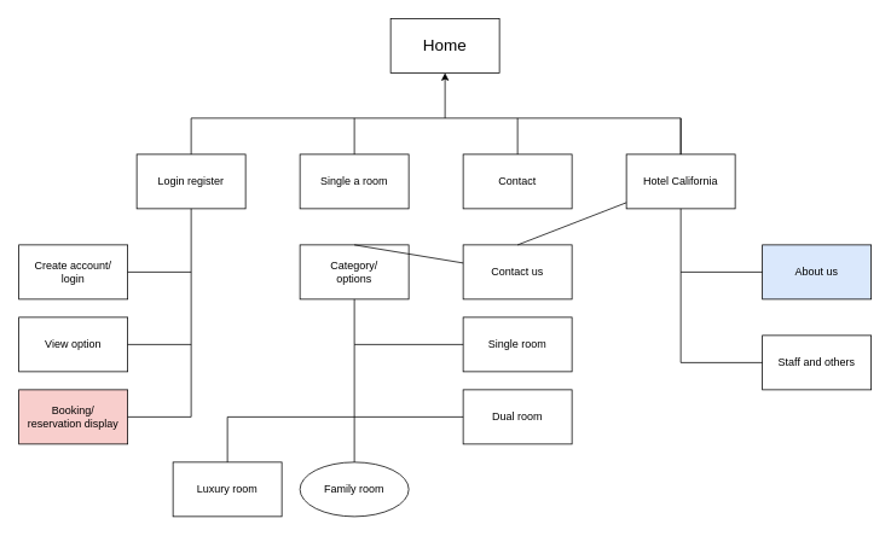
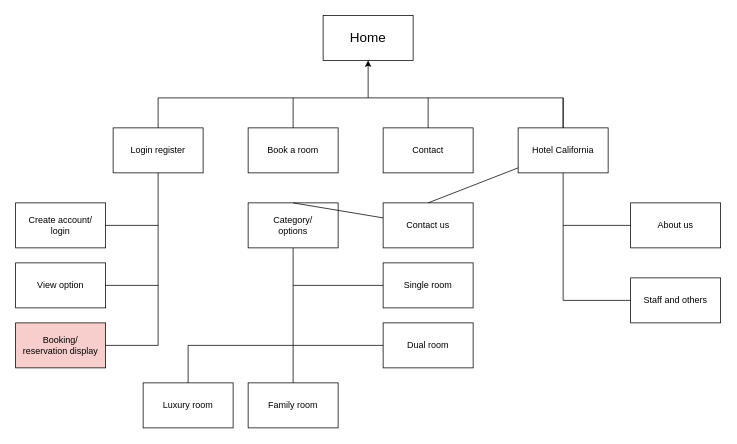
  <mxCell id="0" />
  <mxCell id="1" parent="0" />
  <mxCell id="2" value="&lt;font style=&quot;font-size: 18px&quot;&gt;Home&lt;/font&gt;" style="rounded=0;whiteSpace=wrap;html=1;" vertex="1" parent="1"><mxGeometry x="430" y="20" width="120" height="60" as="geometry" /></mxCell>
  <mxCell id="3" value="Hotel California" style="rounded=0;whiteSpace=wrap;html=1;" vertex="1" parent="1"><mxGeometry x="690" y="170" width="120" height="60" as="geometry" /></mxCell>
  <mxCell id="4" value="Contact" style="rounded=0;whiteSpace=wrap;html=1;" vertex="1" parent="1"><mxGeometry x="510" y="170" width="120" height="60" as="geometry" /></mxCell>
  <mxCell id="5" value="Login register" style="rounded=0;whiteSpace=wrap;html=1;" vertex="1" parent="1"><mxGeometry x="150" y="170" width="120" height="60" as="geometry" /></mxCell>
- <mxCell id="6" value="Single a room" style="rounded=0;whiteSpace=wrap;html=1;" vertex="1" parent="1"><mxGeometry x="330" y="170" width="120" height="60" as="geometry" /></mxCell>
+ <mxCell id="6" value="Book a room" style="rounded=0;whiteSpace=wrap;html=1;" vertex="1" parent="1"><mxGeometry x="330" y="170" width="120" height="60" as="geometry" /></mxCell>
  <mxCell id="7" value="" style="endArrow=none;html=1;entryX=0.5;entryY=0;entryDx=0;entryDy=0;" edge="1" parent="1" target="3"><mxGeometry width="50" height="50" relative="1" as="geometry"><mxPoint x="750" y="130" as="sourcePoint" /><mxPoint x="700" y="310" as="targetPoint" /></mxGeometry></mxCell>
  <mxCell id="8" value="" style="endArrow=none;html=1;entryX=0.5;entryY=0;entryDx=0;entryDy=0;" edge="1" parent="1"><mxGeometry width="50" height="50" relative="1" as="geometry"><mxPoint x="750" y="130" as="sourcePoint" /><mxPoint x="750" y="170" as="targetPoint" /></mxGeometry></mxCell>
  <mxCell id="9" value="" style="endArrow=none;html=1;exitX=0.5;exitY=0;exitDx=0;exitDy=0;" edge="1" parent="1" source="4"><mxGeometry width="50" height="50" relative="1" as="geometry"><mxPoint x="760" y="140" as="sourcePoint" /><mxPoint x="570" y="130" as="targetPoint" /></mxGeometry></mxCell>
  <mxCell id="10" value="" style="endArrow=none;html=1;entryX=0.5;entryY=0;entryDx=0;entryDy=0;" edge="1" parent="1" target="6"><mxGeometry width="50" height="50" relative="1" as="geometry"><mxPoint x="390" y="130" as="sourcePoint" /><mxPoint x="770" y="190" as="targetPoint" /></mxGeometry></mxCell>
  <mxCell id="11" value="" style="endArrow=none;html=1;entryX=0.5;entryY=0;entryDx=0;entryDy=0;" edge="1" parent="1" target="5"><mxGeometry width="50" height="50" relative="1" as="geometry"><mxPoint x="210" y="130" as="sourcePoint" /><mxPoint x="780" y="200" as="targetPoint" /></mxGeometry></mxCell>
  <mxCell id="12" value="" style="endArrow=none;html=1;" edge="1" parent="1"><mxGeometry width="50" height="50" relative="1" as="geometry"><mxPoint x="210" y="130" as="sourcePoint" /><mxPoint x="750" y="130" as="targetPoint" /></mxGeometry></mxCell>
  <mxCell id="13" value="" style="endArrow=classic;html=1;entryX=0.5;entryY=1;entryDx=0;entryDy=0;" edge="1" parent="1" target="2"><mxGeometry width="50" height="50" relative="1" as="geometry"><mxPoint x="490" y="130" as="sourcePoint" /><mxPoint x="650" y="220" as="targetPoint" /></mxGeometry></mxCell>
- <mxCell id="14" value="About us" style="rounded=0;whiteSpace=wrap;html=1;fillColor=#dae8fc;" vertex="1" parent="1"><mxGeometry x="840" y="270" width="120" height="60" as="geometry" /></mxCell>
+ <mxCell id="14" value="About us" style="rounded=0;whiteSpace=wrap;html=1;" vertex="1" parent="1"><mxGeometry x="840" y="270" width="120" height="60" as="geometry" /></mxCell>
  <mxCell id="15" value="Staff and others" style="rounded=0;whiteSpace=wrap;html=1;" vertex="1" parent="1"><mxGeometry x="840" y="370" width="120" height="60" as="geometry" /></mxCell>
  <mxCell id="16" value="" style="endArrow=none;html=1;entryX=0.5;entryY=1;entryDx=0;entryDy=0;" edge="1" parent="1" target="3"><mxGeometry width="50" height="50" relative="1" as="geometry"><mxPoint x="750" y="400" as="sourcePoint" /><mxPoint x="750" y="280" as="targetPoint" /></mxGeometry></mxCell>
  <mxCell id="17" value="" style="endArrow=none;html=1;exitX=0;exitY=0.5;exitDx=0;exitDy=0;" edge="1" parent="1" source="15"><mxGeometry width="50" height="50" relative="1" as="geometry"><mxPoint x="700" y="330" as="sourcePoint" /><mxPoint x="750" y="400" as="targetPoint" /></mxGeometry></mxCell>
  <mxCell id="18" value="" style="endArrow=none;html=1;entryX=0;entryY=0.5;entryDx=0;entryDy=0;" edge="1" parent="1" target="14"><mxGeometry width="50" height="50" relative="1" as="geometry"><mxPoint x="750" y="300" as="sourcePoint" /><mxPoint x="750" y="280" as="targetPoint" /></mxGeometry></mxCell>
  <mxCell id="19" value="Contact us" style="rounded=0;whiteSpace=wrap;html=1;" vertex="1" parent="1"><mxGeometry x="510" y="270" width="120" height="60" as="geometry" /></mxCell>
  <mxCell id="20" value="" style="endArrow=none;html=1;exitX=0.5;exitY=0;exitDx=0;exitDy=0;" edge="1" parent="1" source="19" target="3"><mxGeometry width="50" height="50" relative="1" as="geometry"><mxPoint x="700" y="330" as="sourcePoint" /><mxPoint x="750" y="280" as="targetPoint" /></mxGeometry></mxCell>
  <mxCell id="21" value="&lt;div&gt;Create account/&lt;/div&gt;&lt;div&gt;login&lt;br&gt;&lt;/div&gt;" style="rounded=0;whiteSpace=wrap;html=1;" vertex="1" parent="1"><mxGeometry x="20" y="270" width="120" height="60" as="geometry" /></mxCell>
  <mxCell id="22" value="&lt;div&gt;Booking/&lt;/div&gt;&lt;div&gt;reservation display&lt;br&gt;&lt;/div&gt;" style="rounded=0;whiteSpace=wrap;html=1;fillColor=#f8cecc;" vertex="1" parent="1"><mxGeometry x="20" y="430" width="120" height="60" as="geometry" /></mxCell>
  <mxCell id="23" value="View option" style="rounded=0;whiteSpace=wrap;html=1;" vertex="1" parent="1"><mxGeometry x="20" y="350" width="120" height="60" as="geometry" /></mxCell>
  <mxCell id="24" value="" style="endArrow=none;html=1;exitX=0.5;exitY=1;exitDx=0;exitDy=0;" edge="1" parent="1" source="5"><mxGeometry width="50" height="50" relative="1" as="geometry"><mxPoint x="330" y="330" as="sourcePoint" /><mxPoint x="210" y="460" as="targetPoint" /></mxGeometry></mxCell>
  <mxCell id="25" value="" style="endArrow=none;html=1;" edge="1" parent="1"><mxGeometry width="50" height="50" relative="1" as="geometry"><mxPoint x="140" y="460" as="sourcePoint" /><mxPoint x="210" y="460" as="targetPoint" /></mxGeometry></mxCell>
  <mxCell id="26" value="" style="endArrow=none;html=1;exitX=1;exitY=0.5;exitDx=0;exitDy=0;" edge="1" parent="1" source="23"><mxGeometry width="50" height="50" relative="1" as="geometry"><mxPoint x="330" y="330" as="sourcePoint" /><mxPoint x="210" y="380" as="targetPoint" /></mxGeometry></mxCell>
  <mxCell id="27" value="" style="endArrow=none;html=1;exitX=1;exitY=0.5;exitDx=0;exitDy=0;" edge="1" parent="1" source="21"><mxGeometry width="50" height="50" relative="1" as="geometry"><mxPoint x="330" y="330" as="sourcePoint" /><mxPoint x="210" y="300" as="targetPoint" /></mxGeometry></mxCell>
  <mxCell id="28" value="&lt;div&gt;Category/&lt;/div&gt;&lt;div&gt;options&lt;/div&gt;" style="rounded=0;whiteSpace=wrap;html=1;" vertex="1" parent="1"><mxGeometry x="330" y="270" width="120" height="60" as="geometry" /></mxCell>
  <mxCell id="29" value="" style="endArrow=none;html=1;exitX=0.5;exitY=0;exitDx=0;exitDy=0;" edge="1" parent="1" source="28" target="19"><mxGeometry width="50" height="50" relative="1" as="geometry"><mxPoint x="540" y="330" as="sourcePoint" /><mxPoint x="590" y="280" as="targetPoint" /></mxGeometry></mxCell>
  <mxCell id="30" value="Single room" style="rounded=0;whiteSpace=wrap;html=1;" vertex="1" parent="1"><mxGeometry x="510" y="350" width="120" height="60" as="geometry" /></mxCell>
  <mxCell id="31" value="Luxury room" style="rounded=0;whiteSpace=wrap;html=1;" vertex="1" parent="1"><mxGeometry x="190" y="510" width="120" height="60" as="geometry" /></mxCell>
  <mxCell id="32" value="Dual room" style="rounded=0;whiteSpace=wrap;html=1;" vertex="1" parent="1"><mxGeometry x="510" y="430" width="120" height="60" as="geometry" /></mxCell>
- <mxCell id="33" value="Family room" style="ellipse;whiteSpace=wrap;html=1;" vertex="1" parent="1"><mxGeometry x="330" y="510" width="120" height="60" as="geometry" /></mxCell>
+ <mxCell id="33" value="Family room" style="rounded=0;whiteSpace=wrap;html=1;" vertex="1" parent="1"><mxGeometry x="330" y="510" width="120" height="60" as="geometry" /></mxCell>
  <mxCell id="34" value="" style="endArrow=none;html=1;exitX=0;exitY=0.5;exitDx=0;exitDy=0;" edge="1" parent="1" source="30"><mxGeometry width="50" height="50" relative="1" as="geometry"><mxPoint x="540" y="410" as="sourcePoint" /><mxPoint x="390" y="380" as="targetPoint" /></mxGeometry></mxCell>
  <mxCell id="35" value="" style="endArrow=none;html=1;entryX=0.5;entryY=1;entryDx=0;entryDy=0;" edge="1" parent="1" target="28"><mxGeometry width="50" height="50" relative="1" as="geometry"><mxPoint x="390" y="380" as="sourcePoint" /><mxPoint x="590" y="360" as="targetPoint" /></mxGeometry></mxCell>
  <mxCell id="36" value="" style="endArrow=none;html=1;entryX=0.5;entryY=0;entryDx=0;entryDy=0;" edge="1" parent="1" target="33"><mxGeometry width="50" height="50" relative="1" as="geometry"><mxPoint x="390" y="380" as="sourcePoint" /><mxPoint x="590" y="360" as="targetPoint" /></mxGeometry></mxCell>
  <mxCell id="37" value="" style="endArrow=none;html=1;entryX=0.5;entryY=0;entryDx=0;entryDy=0;" edge="1" parent="1" target="31"><mxGeometry width="50" height="50" relative="1" as="geometry"><mxPoint x="250" y="460" as="sourcePoint" /><mxPoint x="590" y="360" as="targetPoint" /></mxGeometry></mxCell>
  <mxCell id="38" value="" style="endArrow=none;html=1;entryX=0;entryY=0.5;entryDx=0;entryDy=0;" edge="1" parent="1" target="32"><mxGeometry width="50" height="50" relative="1" as="geometry"><mxPoint x="390" y="460" as="sourcePoint" /><mxPoint x="590" y="360" as="targetPoint" /></mxGeometry></mxCell>
  <mxCell id="39" value="" style="endArrow=none;html=1;" edge="1" parent="1"><mxGeometry width="50" height="50" relative="1" as="geometry"><mxPoint x="250" y="460" as="sourcePoint" /><mxPoint x="390" y="460" as="targetPoint" /></mxGeometry></mxCell>
